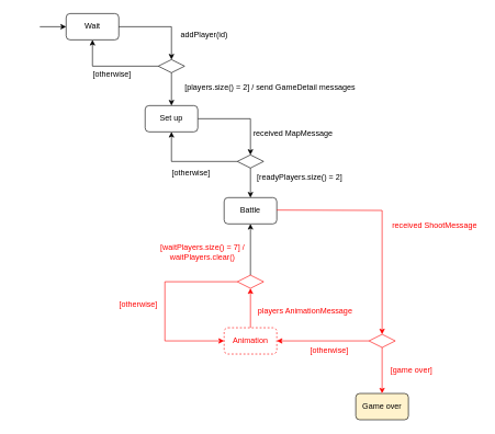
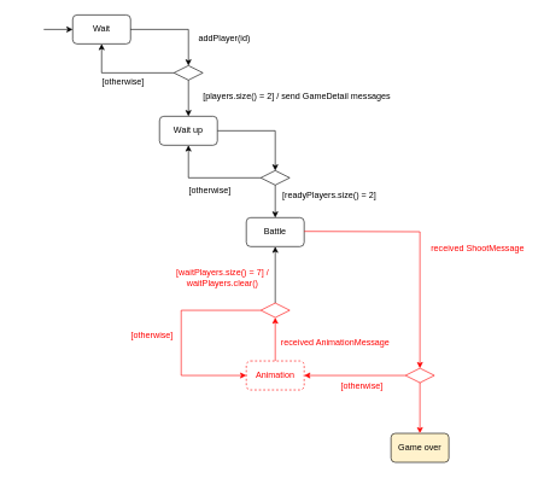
  <mxCell id="0" />
  <mxCell id="1" parent="0" />
  <mxCell id="2" value="" style="ellipse;html=1;shape=startState;rounded=1;shadow=0;comic=0;labelBackgroundColor=none;fontFamily=Verdana;fontSize=12;align=center;direction=south;strokeColor=#FFFFFF;fillColor=default;" parent="1" vertex="1"><mxGeometry x="20" y="20" width="40" height="40" as="geometry" /></mxCell>
  <mxCell id="3" value="" style="endArrow=classic;html=1;rounded=0;" parent="1" edge="1"><mxGeometry width="50" height="50" relative="1" as="geometry"><mxPoint x="60" y="40" as="sourcePoint" /><mxPoint x="100" y="40" as="targetPoint" /></mxGeometry></mxCell>
  <mxCell id="4" value="Wait" style="rounded=1;whiteSpace=wrap;html=1;" parent="1" vertex="1"><mxGeometry x="100" y="20" width="80" height="40" as="geometry" /></mxCell>
  <mxCell id="5" style="edgeStyle=orthogonalEdgeStyle;rounded=0;orthogonalLoop=1;jettySize=auto;html=1;exitX=1;exitY=0.5;exitDx=0;exitDy=0;entryX=0.5;entryY=0;entryDx=0;entryDy=0;" parent="1" source="6" target="17" edge="1"><mxGeometry relative="1" as="geometry" /></mxCell>
- <mxCell id="6" value="Set up" style="rounded=1;whiteSpace=wrap;html=1;" parent="1" vertex="1"><mxGeometry x="220" y="160" width="80" height="40" as="geometry" /></mxCell>
+ <mxCell id="6" value="Wait up" style="rounded=1;whiteSpace=wrap;html=1;" parent="1" vertex="1"><mxGeometry x="220" y="160" width="80" height="40" as="geometry" /></mxCell>
  <mxCell id="7" value="Battle" style="rounded=1;whiteSpace=wrap;html=1;" parent="1" vertex="1"><mxGeometry x="340" y="300" width="80" height="40" as="geometry" /></mxCell>
  <mxCell id="8" style="edgeStyle=orthogonalEdgeStyle;rounded=0;orthogonalLoop=1;jettySize=auto;html=1;entryX=0.5;entryY=1;entryDx=0;entryDy=0;strokeColor=#FF0000;" edge="1" parent="1" source="9" target="35"><mxGeometry relative="1" as="geometry" /></mxCell>
  <mxCell id="9" value="Animation" style="rounded=1;whiteSpace=wrap;html=1;strokeColor=#FF0000;fontColor=#FF0000;dashed=1;" parent="1" vertex="1"><mxGeometry x="340" y="498" width="80" height="40" as="geometry" /></mxCell>
  <mxCell id="10" value="Game over" style="rounded=1;whiteSpace=wrap;html=1;fillColor=#fff2cc;" parent="1" vertex="1"><mxGeometry x="540" y="598" width="80" height="40" as="geometry" /></mxCell>
  <mxCell id="11" value="" style="rhombus;whiteSpace=wrap;html=1;" parent="1" vertex="1"><mxGeometry x="240" y="90" width="40" height="20" as="geometry" /></mxCell>
  <mxCell id="12" value="" style="endArrow=classic;html=1;rounded=0;entryX=0.5;entryY=0;entryDx=0;entryDy=0;" parent="1" target="11" edge="1"><mxGeometry width="50" height="50" relative="1" as="geometry"><mxPoint x="180" y="40" as="sourcePoint" /><mxPoint x="230" y="-10" as="targetPoint" /><Array as="points"><mxPoint x="260" y="40" /></Array></mxGeometry></mxCell>
  <mxCell id="13" value="" style="endArrow=classic;html=1;rounded=0;" parent="1" edge="1"><mxGeometry width="50" height="50" relative="1" as="geometry"><mxPoint x="260" y="110" as="sourcePoint" /><mxPoint x="260" y="160" as="targetPoint" /></mxGeometry></mxCell>
  <mxCell id="14" value="" style="endArrow=classic;html=1;rounded=0;entryX=0.5;entryY=1;entryDx=0;entryDy=0;exitX=0;exitY=0.5;exitDx=0;exitDy=0;" parent="1" source="11" target="4" edge="1"><mxGeometry width="50" height="50" relative="1" as="geometry"><mxPoint x="230" y="220" as="sourcePoint" /><mxPoint x="280" y="170" as="targetPoint" /><Array as="points"><mxPoint x="140" y="100" /></Array></mxGeometry></mxCell>
  <mxCell id="15" style="edgeStyle=orthogonalEdgeStyle;rounded=0;orthogonalLoop=1;jettySize=auto;html=1;exitX=0.5;exitY=1;exitDx=0;exitDy=0;entryX=0.5;entryY=0;entryDx=0;entryDy=0;" parent="1" source="17" target="7" edge="1"><mxGeometry relative="1" as="geometry" /></mxCell>
  <mxCell id="16" style="edgeStyle=orthogonalEdgeStyle;rounded=0;orthogonalLoop=1;jettySize=auto;html=1;exitX=0;exitY=0.5;exitDx=0;exitDy=0;entryX=0.5;entryY=1;entryDx=0;entryDy=0;" parent="1" source="17" target="6" edge="1"><mxGeometry relative="1" as="geometry" /></mxCell>
  <mxCell id="17" value="" style="rhombus;whiteSpace=wrap;html=1;" parent="1" vertex="1"><mxGeometry x="360" y="235" width="40" height="20" as="geometry" /></mxCell>
  <mxCell id="18" style="edgeStyle=orthogonalEdgeStyle;rounded=0;orthogonalLoop=1;jettySize=auto;html=1;entryX=0.5;entryY=0;entryDx=0;entryDy=0;strokeColor=#FF0000;" parent="1" edge="1" target="29"><mxGeometry relative="1" as="geometry"><mxPoint x="420" y="319" as="sourcePoint" /><mxPoint x="500" y="378" as="targetPoint" /></mxGeometry></mxCell>
  <mxCell id="19" value="addPlayer(id)" style="text;html=1;align=center;verticalAlign=middle;whiteSpace=wrap;rounded=0;" parent="1" vertex="1"><mxGeometry x="270" y="38" width="80" height="30" as="geometry" /></mxCell>
  <mxCell id="20" value="[players.size() = 2] / send GameDetail messages" style="text;html=1;align=center;verticalAlign=middle;whiteSpace=wrap;rounded=0;" parent="1" vertex="1"><mxGeometry x="270" y="118" width="280" height="30" as="geometry" /></mxCell>
  <mxCell id="21" value="[otherwise]" style="text;html=1;align=center;verticalAlign=middle;whiteSpace=wrap;rounded=0;" parent="1" vertex="1"><mxGeometry x="140" y="98" width="60" height="30" as="geometry" /></mxCell>
- <mxCell id="22" value="received MapMessage" style="text;html=1;align=center;verticalAlign=middle;whiteSpace=wrap;rounded=0;" parent="1" vertex="1"><mxGeometry x="380" y="188" width="130" height="30" as="geometry" /></mxCell>
  <mxCell id="23" value="[readyPlayers.size() = 2]" style="text;html=1;align=center;verticalAlign=middle;whiteSpace=wrap;rounded=0;" parent="1" vertex="1"><mxGeometry x="380" y="255" width="150" height="30" as="geometry" /></mxCell>
  <mxCell id="24" value="[otherwise]" style="text;html=1;align=center;verticalAlign=middle;whiteSpace=wrap;rounded=0;" parent="1" vertex="1"><mxGeometry x="260" y="248" width="60" height="30" as="geometry" /></mxCell>
  <mxCell id="25" value="received ShootMessage" style="text;html=1;align=center;verticalAlign=middle;whiteSpace=wrap;rounded=0;fontColor=#FF0000;" parent="1" vertex="1"><mxGeometry x="590" y="328" width="140" height="30" as="geometry" /></mxCell>
  <mxCell id="26" value="" style="endArrow=classic;html=1;rounded=0;exitX=0.5;exitY=1;exitDx=0;exitDy=0;entryX=0.5;entryY=0;entryDx=0;entryDy=0;strokeColor=#FFFFFF;" parent="1" target="10" edge="1"><mxGeometry width="50" height="50" relative="1" as="geometry"><mxPoint x="620" y="508" as="sourcePoint" /><mxPoint x="650" y="408" as="targetPoint" /></mxGeometry></mxCell>
  <mxCell id="27" style="edgeStyle=orthogonalEdgeStyle;rounded=0;orthogonalLoop=1;jettySize=auto;html=1;entryX=0.5;entryY=0;entryDx=0;entryDy=0;strokeColor=#FF0000;" edge="1" parent="1" source="29" target="10"><mxGeometry relative="1" as="geometry" /></mxCell>
  <mxCell id="28" style="edgeStyle=orthogonalEdgeStyle;rounded=0;orthogonalLoop=1;jettySize=auto;html=1;entryX=1;entryY=0.5;entryDx=0;entryDy=0;strokeColor=#FF0000;" edge="1" parent="1" source="29" target="9"><mxGeometry relative="1" as="geometry" /></mxCell>
  <mxCell id="29" value="" style="rhombus;whiteSpace=wrap;html=1;strokeColor=#FF0000;" parent="1" vertex="1"><mxGeometry x="560" y="508" width="40" height="20" as="geometry" /></mxCell>
- <mxCell id="30" value="players AnimationMessage&amp;nbsp;" style="text;html=1;align=center;verticalAlign=middle;whiteSpace=wrap;rounded=0;fontColor=#FF0000;" parent="1" vertex="1"><mxGeometry x="380" y="458" width="170" height="30" as="geometry" /></mxCell>
+ <mxCell id="30" value="received AnimationMessage&amp;nbsp;" style="text;html=1;align=center;verticalAlign=middle;whiteSpace=wrap;rounded=0;fontColor=#FF0000;" parent="1" vertex="1"><mxGeometry x="380" y="458" width="170" height="30" as="geometry" /></mxCell>
  <mxCell id="31" value="[waitPlayers.size() = 7] / waitPlayers.clear()" style="text;html=1;align=center;verticalAlign=middle;whiteSpace=wrap;rounded=0;fontColor=#FF0000;" parent="1" vertex="1"><mxGeometry x="215" y="368" width="185" height="30" as="geometry" /></mxCell>
  <mxCell id="32" value="[otherwise]" style="text;html=1;align=center;verticalAlign=middle;whiteSpace=wrap;rounded=0;fontColor=#FF0000;" parent="1" vertex="1"><mxGeometry x="470" y="518" width="60" height="30" as="geometry" /></mxCell>
  <mxCell id="33" style="edgeStyle=orthogonalEdgeStyle;rounded=0;orthogonalLoop=1;jettySize=auto;html=1;entryX=0.5;entryY=1;entryDx=0;entryDy=0;" edge="1" parent="1" source="35" target="7"><mxGeometry relative="1" as="geometry" /></mxCell>
  <mxCell id="34" style="edgeStyle=orthogonalEdgeStyle;rounded=0;orthogonalLoop=1;jettySize=auto;html=1;entryX=0;entryY=0.5;entryDx=0;entryDy=0;strokeColor=#FF0000;" edge="1" parent="1" source="35" target="9"><mxGeometry relative="1" as="geometry"><Array as="points"><mxPoint x="250" y="428" /><mxPoint x="250" y="518" /></Array></mxGeometry></mxCell>
  <mxCell id="35" value="" style="rhombus;whiteSpace=wrap;html=1;strokeColor=#FF0000;" vertex="1" parent="1"><mxGeometry x="360" y="418" width="40" height="20" as="geometry" /></mxCell>
- <mxCell id="36" value="[game over]" style="text;html=1;align=center;verticalAlign=middle;whiteSpace=wrap;rounded=0;fontColor=#FF0000;" vertex="1" parent="1"><mxGeometry x="590" y="548" width="70" height="30" as="geometry" /></mxCell>
  <mxCell id="37" value="[otherwise]" style="text;html=1;align=center;verticalAlign=middle;whiteSpace=wrap;rounded=0;fontColor=#FF0000;" vertex="1" parent="1"><mxGeometry x="180" y="448" width="60" height="30" as="geometry" /></mxCell>
